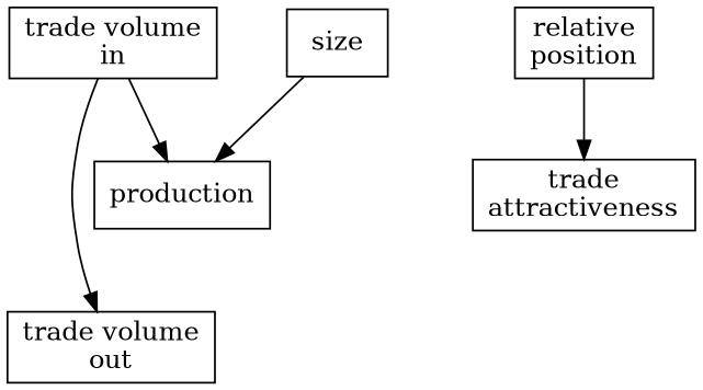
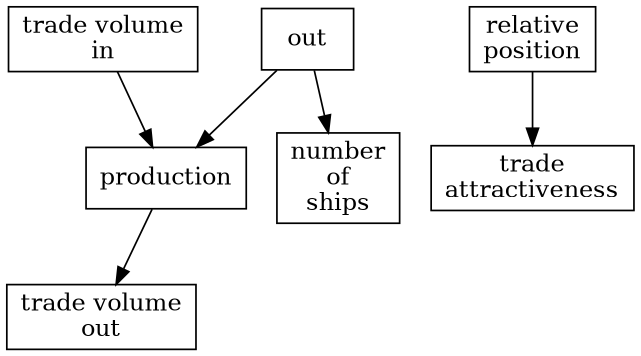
  digraph {
    1=wiwiw
    2=kmkm
    fontname="DejaVu Serif"
    fontsize=10
    node [fontname="DejaVu Serif" shape=box]
    edge [fontname="DejaVu Serif"]
    production
    "trade volume\nout"
-   size
+   size [label=out]
+   "number\nof\nships"
    "relative\nposition"
    "trade\nattractiveness"
    "trade volume\nin"
-   "trade volume\nin" -> "trade volume\nout"
+   production -> "trade volume\nout"
    size -> production
+   size -> "number\nof\nships"
    "relative\nposition" -> "trade\nattractiveness"
    "trade volume\nin" -> production
  }
